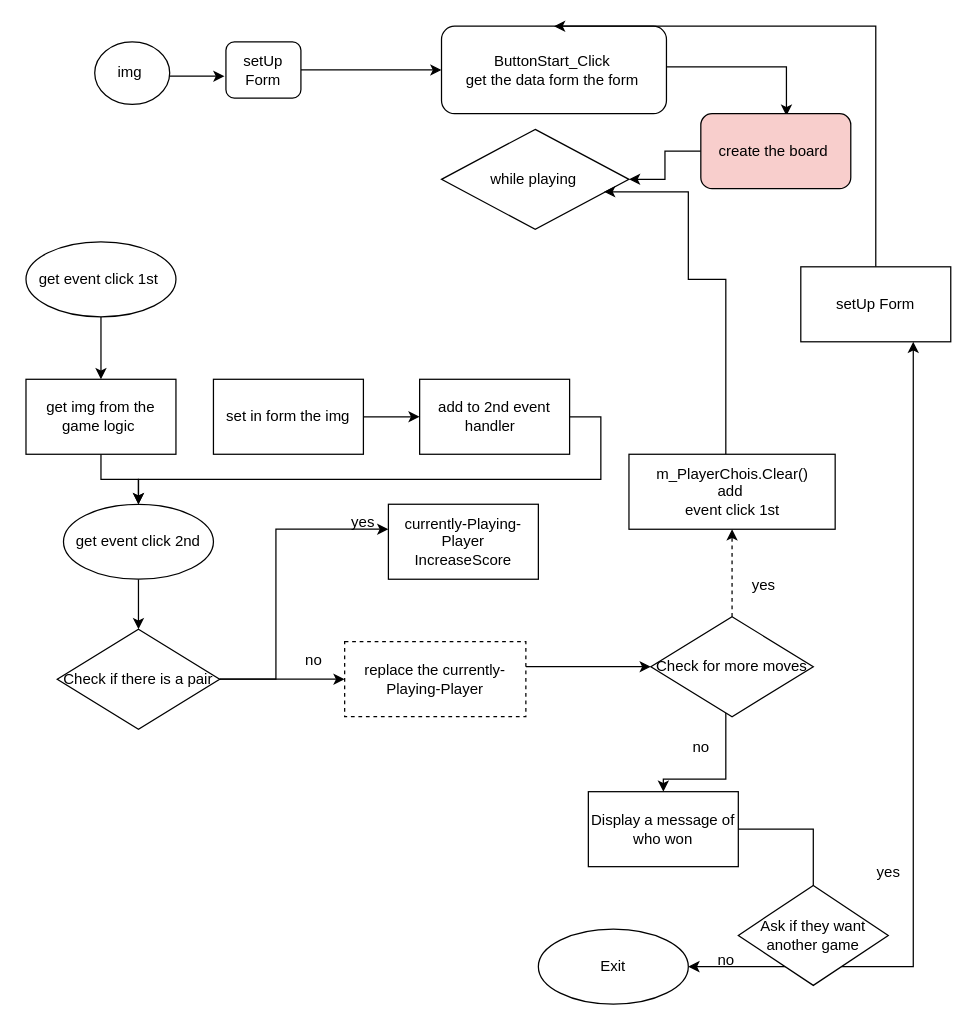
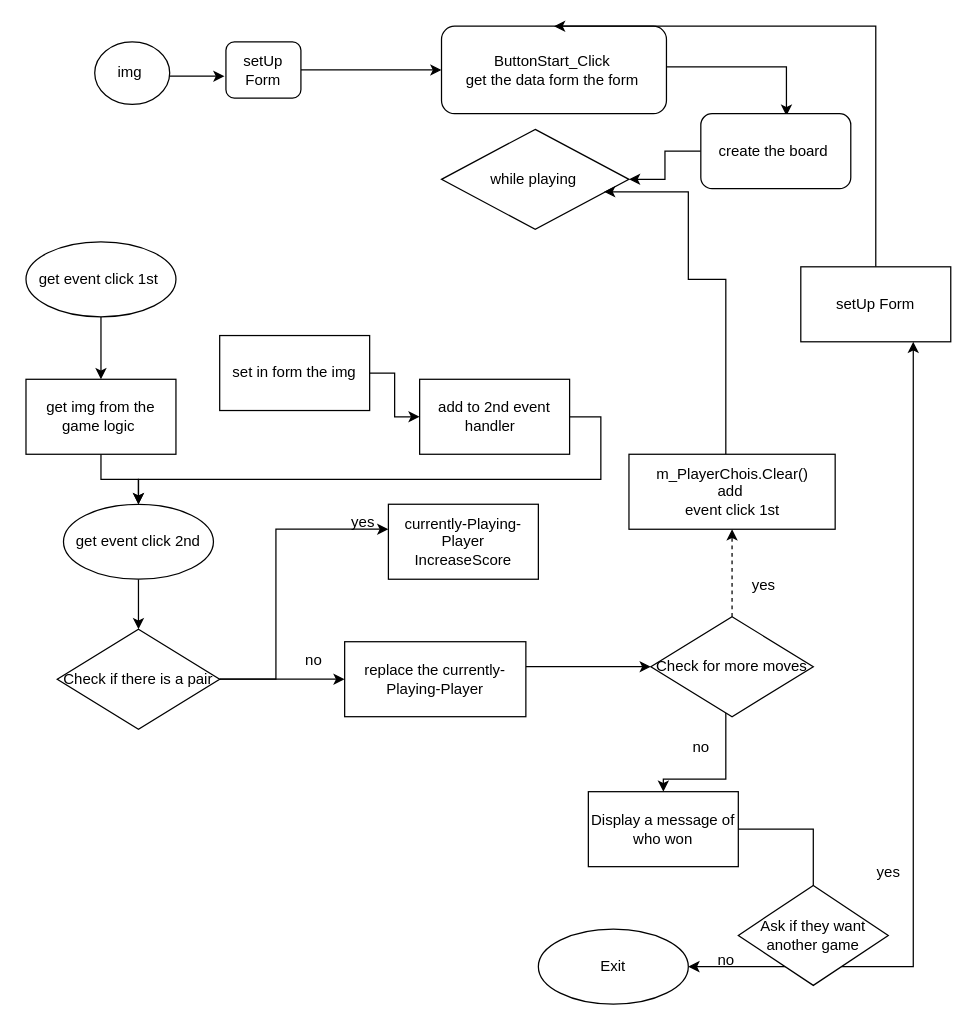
  <mxCell id="0" />
  <mxCell id="1" parent="0" />
  <mxCell id="2" style="edgeStyle=orthogonalEdgeStyle;rounded=0;orthogonalLoop=1;jettySize=auto;html=1;entryX=-0.019;entryY=0.61;entryDx=0;entryDy=0;entryPerimeter=0;" edge="1" parent="1" source="3" target="5"><mxGeometry relative="1" as="geometry"><mxPoint x="300" y="103" as="targetPoint" /><Array as="points"><mxPoint x="170" y="60" /></Array></mxGeometry></mxCell>
  <mxCell id="3" value="img&amp;nbsp;" style="ellipse;whiteSpace=wrap;html=1;" vertex="1" parent="1"><mxGeometry x="75" y="33" width="60" height="50" as="geometry" /></mxCell>
  <mxCell id="4" style="edgeStyle=orthogonalEdgeStyle;rounded=0;orthogonalLoop=1;jettySize=auto;html=1;entryX=0;entryY=0.5;entryDx=0;entryDy=0;" edge="1" parent="1" source="5" target="7"><mxGeometry relative="1" as="geometry"><mxPoint x="560" y="103" as="targetPoint" /></mxGeometry></mxCell>
  <mxCell id="5" value="setUp Form" style="rounded=1;whiteSpace=wrap;html=1;" vertex="1" parent="1"><mxGeometry x="180" y="33" width="60" height="45" as="geometry" /></mxCell>
  <mxCell id="6" style="edgeStyle=orthogonalEdgeStyle;rounded=0;orthogonalLoop=1;jettySize=auto;html=1;entryX=0.571;entryY=0.027;entryDx=0;entryDy=0;entryPerimeter=0;" edge="1" parent="1" source="7" target="9"><mxGeometry relative="1" as="geometry"><mxPoint x="762.286" y="83" as="targetPoint" /><Array as="points"><mxPoint x="628" y="53" /></Array></mxGeometry></mxCell>
  <mxCell id="7" value="ButtonStart_Click&amp;nbsp;&lt;br&gt;get the data form the form&amp;nbsp;" style="rounded=1;whiteSpace=wrap;html=1;" vertex="1" parent="1"><mxGeometry x="352.5" y="20.5" width="180" height="70" as="geometry" /></mxCell>
  <mxCell id="8" style="edgeStyle=orthogonalEdgeStyle;rounded=0;orthogonalLoop=1;jettySize=auto;html=1;" edge="1" parent="1" source="9" target="10"><mxGeometry relative="1" as="geometry"><mxPoint x="300" y="223" as="targetPoint" /></mxGeometry></mxCell>
- <mxCell id="9" value="create the board&amp;nbsp;" style="rounded=1;whiteSpace=wrap;html=1;fillColor=#f8cecc;" vertex="1" parent="1"><mxGeometry x="560" y="90.5" width="120" height="60" as="geometry" /></mxCell>
+ <mxCell id="9" value="create the board&amp;nbsp;" style="rounded=1;whiteSpace=wrap;html=1;" vertex="1" parent="1"><mxGeometry x="560" y="90.5" width="120" height="60" as="geometry" /></mxCell>
  <mxCell id="10" value="while playing&amp;nbsp;" style="rhombus;whiteSpace=wrap;html=1;" vertex="1" parent="1"><mxGeometry x="352.5" y="103" width="150" height="80" as="geometry" /></mxCell>
  <mxCell id="11" value="" style="edgeStyle=orthogonalEdgeStyle;rounded=0;orthogonalLoop=1;jettySize=auto;html=1;" edge="1" parent="1" source="12" target="16"><mxGeometry relative="1" as="geometry" /></mxCell>
  <mxCell id="12" value="get event click 1st&amp;nbsp;" style="ellipse;whiteSpace=wrap;html=1;" vertex="1" parent="1"><mxGeometry x="20" y="193" width="120" height="60" as="geometry" /></mxCell>
  <mxCell id="13" style="edgeStyle=orthogonalEdgeStyle;rounded=0;orthogonalLoop=1;jettySize=auto;html=1;" edge="1" parent="1" source="14" target="20"><mxGeometry relative="1" as="geometry"><mxPoint x="690" y="393" as="targetPoint" /><Array as="points"><mxPoint x="480" y="333" /><mxPoint x="480" y="383" /><mxPoint x="110" y="383" /></Array></mxGeometry></mxCell>
  <mxCell id="14" value="add to 2nd event handler&amp;nbsp;&amp;nbsp;" style="whiteSpace=wrap;html=1;" vertex="1" parent="1"><mxGeometry x="335" y="303" width="120" height="60" as="geometry" /></mxCell>
  <mxCell id="15" value="" style="edgeStyle=orthogonalEdgeStyle;rounded=0;orthogonalLoop=1;jettySize=auto;html=1;" edge="1" parent="1" source="16" target="20"><mxGeometry relative="1" as="geometry" /></mxCell>
  <mxCell id="16" value="get img from the game logic&amp;nbsp;" style="whiteSpace=wrap;html=1;" vertex="1" parent="1"><mxGeometry x="20" y="303" width="120" height="60" as="geometry" /></mxCell>
  <mxCell id="17" value="" style="edgeStyle=orthogonalEdgeStyle;rounded=0;orthogonalLoop=1;jettySize=auto;html=1;" edge="1" parent="1" source="18" target="14"><mxGeometry relative="1" as="geometry" /></mxCell>
- <mxCell id="18" value="set in form the img" style="whiteSpace=wrap;html=1;" vertex="1" parent="1"><mxGeometry x="170" y="303" width="120" height="60" as="geometry" /></mxCell>
+ <mxCell id="18" value="set in form the img" style="whiteSpace=wrap;html=1;" vertex="1" parent="1"><mxGeometry x="175" y="268" width="120" height="60" as="geometry" /></mxCell>
  <mxCell id="19" value="" style="edgeStyle=orthogonalEdgeStyle;rounded=0;orthogonalLoop=1;jettySize=auto;html=1;entryX=0.5;entryY=0;entryDx=0;entryDy=0;" edge="1" parent="1" source="20" target="23"><mxGeometry relative="1" as="geometry"><mxPoint x="250" y="433" as="targetPoint" /></mxGeometry></mxCell>
  <mxCell id="20" value="get event click 2nd" style="ellipse;whiteSpace=wrap;html=1;" vertex="1" parent="1"><mxGeometry x="50" y="403" width="120" height="60" as="geometry" /></mxCell>
  <mxCell id="21" value="" style="edgeStyle=orthogonalEdgeStyle;rounded=0;orthogonalLoop=1;jettySize=auto;html=1;" edge="1" parent="1" source="23" target="25"><mxGeometry relative="1" as="geometry" /></mxCell>
  <mxCell id="22" value="" style="edgeStyle=orthogonalEdgeStyle;rounded=0;orthogonalLoop=1;jettySize=auto;html=1;" edge="1" parent="1" source="23" target="27"><mxGeometry relative="1" as="geometry"><Array as="points"><mxPoint x="220" y="543" /><mxPoint x="220" y="423" /></Array></mxGeometry></mxCell>
  <mxCell id="23" value="Check if there is a pair" style="rhombus;whiteSpace=wrap;html=1;" vertex="1" parent="1"><mxGeometry x="45" y="503" width="130" height="80" as="geometry" /></mxCell>
  <mxCell id="24" value="" style="edgeStyle=orthogonalEdgeStyle;rounded=0;orthogonalLoop=1;jettySize=auto;html=1;" edge="1" parent="1" source="25" target="31"><mxGeometry relative="1" as="geometry"><Array as="points"><mxPoint x="495" y="533" /></Array></mxGeometry></mxCell>
- <mxCell id="25" value="replace the currently-Playing-Player" style="whiteSpace=wrap;html=1;dashed=1;" vertex="1" parent="1"><mxGeometry x="275" y="513" width="145" height="60" as="geometry" /></mxCell>
+ <mxCell id="25" value="replace the currently-Playing-Player" style="whiteSpace=wrap;html=1;" vertex="1" parent="1"><mxGeometry x="275" y="513" width="145" height="60" as="geometry" /></mxCell>
  <mxCell id="26" value="no" style="text;html=1;align=center;verticalAlign=middle;resizable=0;points=[];autosize=1;strokeColor=none;fillColor=none;" vertex="1" parent="1"><mxGeometry x="230" y="513" width="40" height="30" as="geometry" /></mxCell>
  <mxCell id="27" value="currently-Playing-Player&lt;br&gt;IncreaseScore" style="whiteSpace=wrap;html=1;" vertex="1" parent="1"><mxGeometry x="310" y="403" width="120" height="60" as="geometry" /></mxCell>
  <mxCell id="28" value="yes" style="text;html=1;strokeColor=none;fillColor=none;align=center;verticalAlign=middle;whiteSpace=wrap;rounded=0;" vertex="1" parent="1"><mxGeometry x="260" y="403" width="60" height="30" as="geometry" /></mxCell>
  <mxCell id="29" value="" style="edgeStyle=orthogonalEdgeStyle;rounded=0;orthogonalLoop=1;jettySize=auto;html=1;dashed=1;" edge="1" parent="1" source="31" target="33"><mxGeometry relative="1" as="geometry" /></mxCell>
  <mxCell id="30" value="" style="edgeStyle=orthogonalEdgeStyle;rounded=0;orthogonalLoop=1;jettySize=auto;html=1;entryX=0.5;entryY=0;entryDx=0;entryDy=0;" edge="1" parent="1" source="31" target="36"><mxGeometry relative="1" as="geometry"><Array as="points"><mxPoint x="580" y="623" /><mxPoint x="530" y="623" /></Array></mxGeometry></mxCell>
  <mxCell id="31" value="Check for more moves" style="rhombus;whiteSpace=wrap;html=1;" vertex="1" parent="1"><mxGeometry x="520" y="493" width="130" height="80" as="geometry" /></mxCell>
  <mxCell id="32" style="edgeStyle=orthogonalEdgeStyle;rounded=0;orthogonalLoop=1;jettySize=auto;html=1;entryX=0.867;entryY=0.625;entryDx=0;entryDy=0;entryPerimeter=0;" edge="1" parent="1" source="33" target="10"><mxGeometry relative="1" as="geometry"><mxPoint x="330" y="688" as="targetPoint" /><Array as="points"><mxPoint x="580" y="223" /><mxPoint x="550" y="223" /><mxPoint x="550" y="153" /></Array></mxGeometry></mxCell>
  <mxCell id="33" value="&lt;div&gt;&amp;nbsp; &amp;nbsp; &amp;nbsp; &amp;nbsp; &amp;nbsp; &amp;nbsp; &amp;nbsp; &amp;nbsp; &amp;nbsp; &amp;nbsp; m_PlayerChois.Clear()&lt;br&gt;add&amp;nbsp;&lt;/div&gt;event click 1st&lt;div&gt;&lt;br&gt;&lt;/div&gt;" style="whiteSpace=wrap;html=1;" vertex="1" parent="1"><mxGeometry x="502.5" y="363" width="165" height="60" as="geometry" /></mxCell>
  <mxCell id="34" value="yes" style="text;html=1;align=center;verticalAlign=middle;resizable=0;points=[];autosize=1;strokeColor=none;fillColor=none;" vertex="1" parent="1"><mxGeometry x="590" y="453" width="40" height="30" as="geometry" /></mxCell>
  <mxCell id="35" value="" style="edgeStyle=orthogonalEdgeStyle;rounded=0;orthogonalLoop=1;jettySize=auto;html=1;entryX=0.5;entryY=0;entryDx=0;entryDy=0;" edge="1" parent="1" source="36" target="42"><mxGeometry relative="1" as="geometry"><mxPoint x="690" y="743" as="targetPoint" /><Array as="points"><mxPoint x="650" y="723" /><mxPoint x="650" y="723" /></Array></mxGeometry></mxCell>
  <mxCell id="36" value="Display a message of who won" style="whiteSpace=wrap;html=1;" vertex="1" parent="1"><mxGeometry x="470" y="633" width="120" height="60" as="geometry" /></mxCell>
  <mxCell id="37" value="" style="edgeStyle=orthogonalEdgeStyle;rounded=0;orthogonalLoop=1;jettySize=auto;html=1;" edge="1" parent="1" target="39"><mxGeometry relative="1" as="geometry"><mxPoint x="630" y="773" as="sourcePoint" /><Array as="points"><mxPoint x="610" y="773" /><mxPoint x="610" y="773" /></Array></mxGeometry></mxCell>
  <mxCell id="38" value="no" style="text;html=1;align=center;verticalAlign=middle;resizable=0;points=[];autosize=1;strokeColor=none;fillColor=none;" vertex="1" parent="1"><mxGeometry x="540" y="583" width="40" height="30" as="geometry" /></mxCell>
  <mxCell id="39" value="Exit" style="ellipse;whiteSpace=wrap;html=1;" vertex="1" parent="1"><mxGeometry x="430" y="743" width="120" height="60" as="geometry" /></mxCell>
  <mxCell id="40" value="no" style="text;html=1;align=center;verticalAlign=middle;resizable=0;points=[];autosize=1;strokeColor=none;fillColor=none;" vertex="1" parent="1"><mxGeometry x="560" y="753" width="40" height="30" as="geometry" /></mxCell>
  <mxCell id="41" value="" style="edgeStyle=orthogonalEdgeStyle;rounded=0;orthogonalLoop=1;jettySize=auto;html=1;entryX=0.75;entryY=1;entryDx=0;entryDy=0;" edge="1" parent="1" source="42" target="44"><mxGeometry relative="1" as="geometry"><mxPoint x="730" y="373" as="targetPoint" /><Array as="points"><mxPoint x="730" y="773" /><mxPoint x="730" y="293" /></Array></mxGeometry></mxCell>
  <mxCell id="42" value="Ask if they want another game" style="rhombus;whiteSpace=wrap;html=1;" vertex="1" parent="1"><mxGeometry x="590" y="708" width="120" height="80" as="geometry" /></mxCell>
  <mxCell id="43" value="" style="edgeStyle=orthogonalEdgeStyle;rounded=0;orthogonalLoop=1;jettySize=auto;html=1;entryX=0.5;entryY=0;entryDx=0;entryDy=0;" edge="1" parent="1" source="44" target="7"><mxGeometry relative="1" as="geometry"><mxPoint x="440" y="-7" as="targetPoint" /><Array as="points"><mxPoint x="700" y="20" /></Array></mxGeometry></mxCell>
  <mxCell id="44" value="setUp Form" style="whiteSpace=wrap;html=1;" vertex="1" parent="1"><mxGeometry x="640" y="213" width="120" height="60" as="geometry" /></mxCell>
  <mxCell id="45" value="yes" style="text;html=1;align=center;verticalAlign=middle;resizable=0;points=[];autosize=1;strokeColor=none;fillColor=none;" vertex="1" parent="1"><mxGeometry x="690" y="683" width="40" height="30" as="geometry" /></mxCell>
